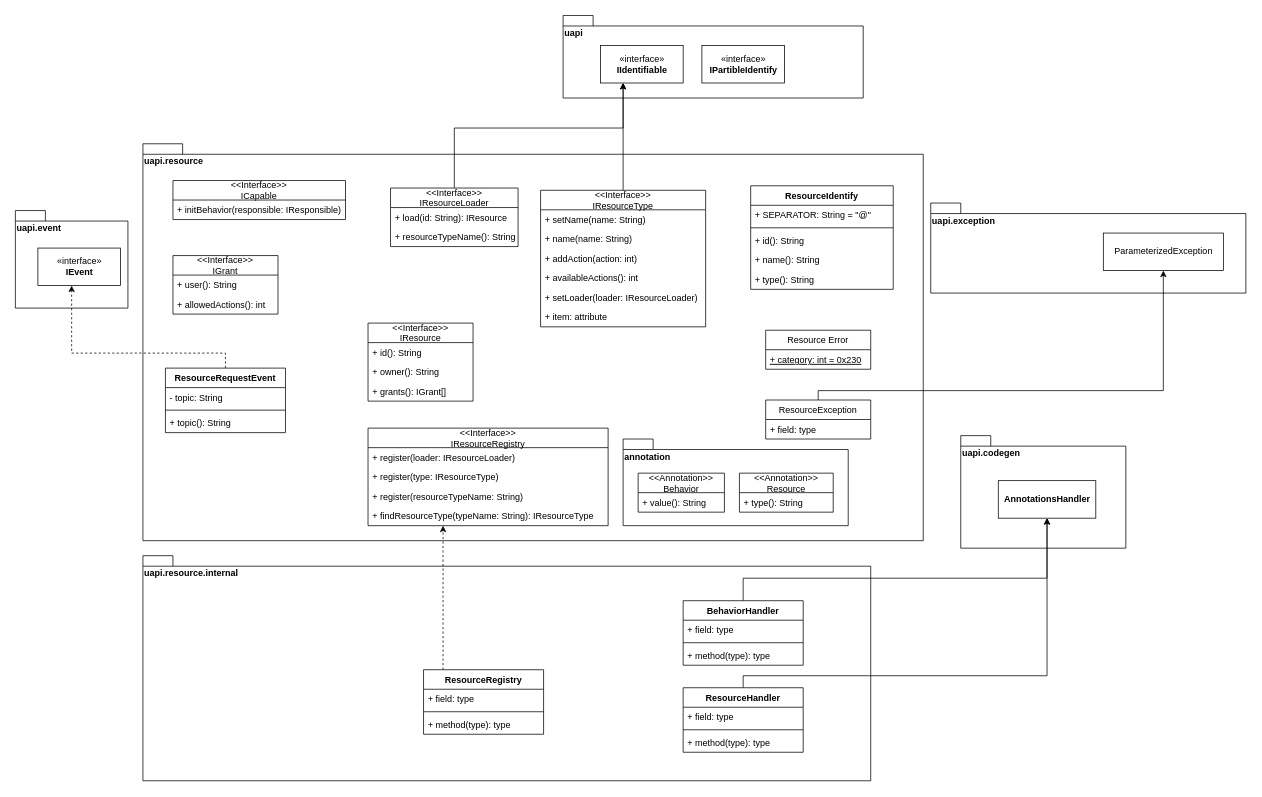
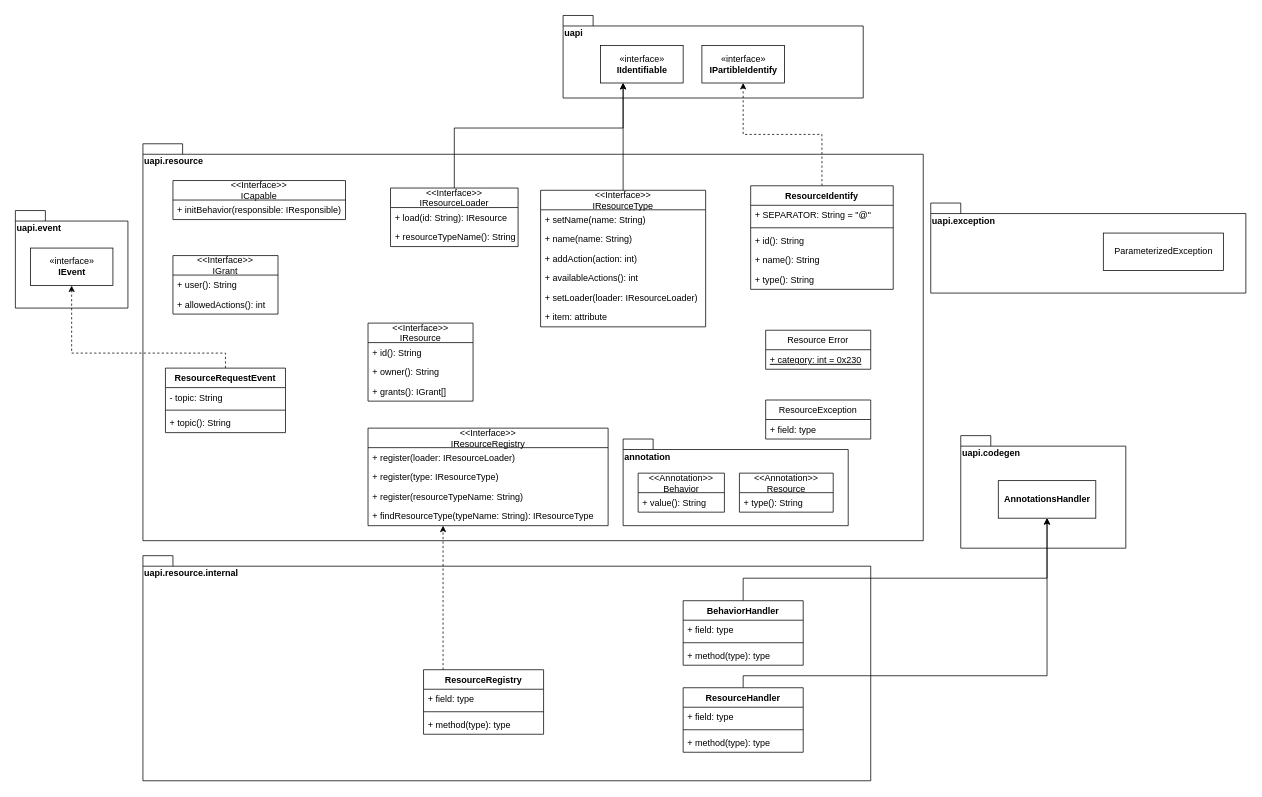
  <mxCell id="0" />
  <mxCell id="1" value="Base APIs" style="" parent="0" />
  <mxCell id="2" value="uapi" style="shape=folder;fontStyle=1;spacingTop=10;tabWidth=40;tabHeight=14;tabPosition=left;html=1;align=left;verticalAlign=top;" vertex="1" parent="1"><mxGeometry x="750" y="20" width="400" height="110" as="geometry" /></mxCell>
  <mxCell id="3" value="«interface»&lt;br&gt;&lt;b&gt;IIdentifiable&lt;/b&gt;" style="html=1;align=center;" vertex="1" parent="1"><mxGeometry x="800" y="60" width="110" height="50" as="geometry" /></mxCell>
  <mxCell id="4" value="uapi.exception" style="shape=folder;fontStyle=1;spacingTop=10;tabWidth=40;tabHeight=14;tabPosition=left;html=1;align=left;verticalAlign=top;" vertex="1" parent="1"><mxGeometry x="1240" y="270" width="420" height="120" as="geometry" /></mxCell>
  <mxCell id="5" value="ParameterizedException" style="html=1;align=center;fontStyle=0" vertex="1" parent="1"><mxGeometry x="1470" y="310" width="160" height="50" as="geometry" /></mxCell>
  <mxCell id="6" value="«interface»&lt;br&gt;&lt;b&gt;IPartibleIdentify&lt;/b&gt;" style="html=1;align=center;" vertex="1" parent="1"><mxGeometry x="935" y="60" width="110" height="50" as="geometry" /></mxCell>
  <mxCell id="7" value="uapi.event" style="shape=folder;fontStyle=1;spacingTop=10;tabWidth=40;tabHeight=14;tabPosition=left;html=1;align=left;verticalAlign=top;" vertex="1" parent="1"><mxGeometry x="20" y="280" width="150" height="130" as="geometry" /></mxCell>
- <mxCell id="8" value="«interface»&lt;br&gt;&lt;b&gt;IEvent&lt;/b&gt;" style="html=1;align=center;" vertex="1" parent="1"><mxGeometry x="50" y="330" width="110" height="50" as="geometry" /></mxCell>
+ <mxCell id="8" value="«interface»&lt;br&gt;&lt;b&gt;IEvent&lt;/b&gt;" style="html=1;align=center;" vertex="1" parent="1"><mxGeometry x="40" y="330" width="110" height="50" as="geometry" /></mxCell>
  <mxCell id="9" value="uapi.codegen" style="shape=folder;fontStyle=1;spacingTop=10;tabWidth=40;tabHeight=14;tabPosition=left;html=1;align=left;verticalAlign=top;" vertex="1" parent="1"><mxGeometry x="1280" y="580" width="220" height="150" as="geometry" /></mxCell>
  <mxCell id="10" value="AnnotationsHandler" style="html=1;align=center;fontStyle=1" vertex="1" parent="1"><mxGeometry x="1330" y="640" width="130" height="50" as="geometry" /></mxCell>
  <mxCell id="11" value="Resource API" style="" parent="0" />
  <mxCell id="12" value="uapi.resource" style="shape=folder;fontStyle=1;spacingTop=10;tabWidth=40;tabHeight=14;tabPosition=left;html=1;align=left;verticalAlign=top;" vertex="1" parent="11"><mxGeometry x="190" y="191" width="1040" height="529" as="geometry" /></mxCell>
  <mxCell id="13" value="&lt;&lt;Interface&gt;&gt;&#10;ICapable" style="swimlane;fontStyle=0;childLayout=stackLayout;horizontal=1;startSize=26;fillColor=none;horizontalStack=0;resizeParent=1;resizeParentMax=0;resizeLast=0;collapsible=1;marginBottom=0;" vertex="1" parent="11"><mxGeometry x="230" y="240" width="230" height="52" as="geometry" /></mxCell>
  <mxCell id="14" value="+ initBehavior(responsible: IResponsible)&#10;" style="text;strokeColor=none;fillColor=none;align=left;verticalAlign=top;spacingLeft=4;spacingRight=4;overflow=hidden;rotatable=0;points=[[0,0.5],[1,0.5]];portConstraint=eastwest;" vertex="1" parent="13"><mxGeometry y="26" width="230" height="26" as="geometry" /></mxCell>
  <mxCell id="15" value="&lt;&lt;Interface&gt;&gt;&#10;IGrant" style="swimlane;fontStyle=0;childLayout=stackLayout;horizontal=1;startSize=26;fillColor=none;horizontalStack=0;resizeParent=1;resizeParentMax=0;resizeLast=0;collapsible=1;marginBottom=0;" vertex="1" parent="11"><mxGeometry x="230" y="340" width="140" height="78" as="geometry" /></mxCell>
  <mxCell id="16" value="+ user(): String" style="text;strokeColor=none;fillColor=none;align=left;verticalAlign=top;spacingLeft=4;spacingRight=4;overflow=hidden;rotatable=0;points=[[0,0.5],[1,0.5]];portConstraint=eastwest;" vertex="1" parent="15"><mxGeometry y="26" width="140" height="26" as="geometry" /></mxCell>
  <mxCell id="17" value="+ allowedActions(): int" style="text;strokeColor=none;fillColor=none;align=left;verticalAlign=top;spacingLeft=4;spacingRight=4;overflow=hidden;rotatable=0;points=[[0,0.5],[1,0.5]];portConstraint=eastwest;" vertex="1" parent="15"><mxGeometry y="52" width="140" height="26" as="geometry" /></mxCell>
  <mxCell id="18" style="edgeStyle=orthogonalEdgeStyle;rounded=0;orthogonalLoop=1;jettySize=auto;html=1;" edge="1" parent="11" source="19" target="3"><mxGeometry relative="1" as="geometry"><Array as="points"><mxPoint x="605" y="170" /><mxPoint x="830" y="170" /></Array></mxGeometry></mxCell>
  <mxCell id="19" value="&lt;&lt;Interface&gt;&gt;&#10;IResourceLoader" style="swimlane;fontStyle=0;childLayout=stackLayout;horizontal=1;startSize=26;fillColor=none;horizontalStack=0;resizeParent=1;resizeParentMax=0;resizeLast=0;collapsible=1;marginBottom=0;" vertex="1" parent="11"><mxGeometry x="520" y="250" width="170" height="78" as="geometry" /></mxCell>
  <mxCell id="20" value="+ load(id: String): IResource" style="text;strokeColor=none;fillColor=none;align=left;verticalAlign=top;spacingLeft=4;spacingRight=4;overflow=hidden;rotatable=0;points=[[0,0.5],[1,0.5]];portConstraint=eastwest;" vertex="1" parent="19"><mxGeometry y="26" width="170" height="26" as="geometry" /></mxCell>
  <mxCell id="21" value="+ resourceTypeName(): String" style="text;strokeColor=none;fillColor=none;align=left;verticalAlign=top;spacingLeft=4;spacingRight=4;overflow=hidden;rotatable=0;points=[[0,0.5],[1,0.5]];portConstraint=eastwest;" vertex="1" parent="19"><mxGeometry y="52" width="170" height="26" as="geometry" /></mxCell>
  <mxCell id="22" style="edgeStyle=orthogonalEdgeStyle;rounded=0;orthogonalLoop=1;jettySize=auto;html=1;" edge="1" parent="11" source="23" target="3"><mxGeometry relative="1" as="geometry"><Array as="points"><mxPoint x="830" y="150" /><mxPoint x="830" y="150" /></Array></mxGeometry></mxCell>
  <mxCell id="23" value="&lt;&lt;Interface&gt;&gt;&#10;IResourceType" style="swimlane;fontStyle=0;childLayout=stackLayout;horizontal=1;startSize=26;fillColor=none;horizontalStack=0;resizeParent=1;resizeParentMax=0;resizeLast=0;collapsible=1;marginBottom=0;" vertex="1" parent="11"><mxGeometry x="720" y="253" width="220" height="182" as="geometry" /></mxCell>
  <mxCell id="24" value="+ setName(name: String)" style="text;strokeColor=none;fillColor=none;align=left;verticalAlign=top;spacingLeft=4;spacingRight=4;overflow=hidden;rotatable=0;points=[[0,0.5],[1,0.5]];portConstraint=eastwest;" vertex="1" parent="23"><mxGeometry y="26" width="220" height="26" as="geometry" /></mxCell>
  <mxCell id="25" value="+ name(name: String)" style="text;strokeColor=none;fillColor=none;align=left;verticalAlign=top;spacingLeft=4;spacingRight=4;overflow=hidden;rotatable=0;points=[[0,0.5],[1,0.5]];portConstraint=eastwest;" vertex="1" parent="23"><mxGeometry y="52" width="220" height="26" as="geometry" /></mxCell>
  <mxCell id="26" value="+ addAction(action: int)" style="text;strokeColor=none;fillColor=none;align=left;verticalAlign=top;spacingLeft=4;spacingRight=4;overflow=hidden;rotatable=0;points=[[0,0.5],[1,0.5]];portConstraint=eastwest;" vertex="1" parent="23"><mxGeometry y="78" width="220" height="26" as="geometry" /></mxCell>
  <mxCell id="27" value="+ availableActions(): int" style="text;strokeColor=none;fillColor=none;align=left;verticalAlign=top;spacingLeft=4;spacingRight=4;overflow=hidden;rotatable=0;points=[[0,0.5],[1,0.5]];portConstraint=eastwest;" vertex="1" parent="23"><mxGeometry y="104" width="220" height="26" as="geometry" /></mxCell>
  <mxCell id="28" value="+ setLoader(loader: IResourceLoader)" style="text;strokeColor=none;fillColor=none;align=left;verticalAlign=top;spacingLeft=4;spacingRight=4;overflow=hidden;rotatable=0;points=[[0,0.5],[1,0.5]];portConstraint=eastwest;" vertex="1" parent="23"><mxGeometry y="130" width="220" height="26" as="geometry" /></mxCell>
  <mxCell id="29" value="+ item: attribute" style="text;strokeColor=none;fillColor=none;align=left;verticalAlign=top;spacingLeft=4;spacingRight=4;overflow=hidden;rotatable=0;points=[[0,0.5],[1,0.5]];portConstraint=eastwest;" vertex="1" parent="23"><mxGeometry y="156" width="220" height="26" as="geometry" /></mxCell>
- <mxCell id="30" style="edgeStyle=orthogonalEdgeStyle;rounded=0;orthogonalLoop=1;jettySize=auto;html=1;" edge="1" parent="11" source="40" target="5"><mxGeometry relative="1" as="geometry"><Array as="points"><mxPoint x="1090" y="520" /><mxPoint x="1550" y="520" /></Array></mxGeometry></mxCell>
+ <mxCell id="31" style="edgeStyle=orthogonalEdgeStyle;rounded=0;orthogonalLoop=1;jettySize=auto;html=1;dashed=1;" edge="1" parent="11" source="32" target="6"><mxGeometry relative="1" as="geometry" /></mxCell>
  <mxCell id="32" value="ResourceIdentify" style="swimlane;fontStyle=1;align=center;verticalAlign=top;childLayout=stackLayout;horizontal=1;startSize=26;horizontalStack=0;resizeParent=1;resizeParentMax=0;resizeLast=0;collapsible=1;marginBottom=0;" vertex="1" parent="11"><mxGeometry x="1000" y="247" width="190" height="138" as="geometry" /></mxCell>
  <mxCell id="33" value="+ SEPARATOR: String = &quot;@&quot;" style="text;strokeColor=none;fillColor=none;align=left;verticalAlign=top;spacingLeft=4;spacingRight=4;overflow=hidden;rotatable=0;points=[[0,0.5],[1,0.5]];portConstraint=eastwest;" vertex="1" parent="32"><mxGeometry y="26" width="190" height="26" as="geometry" /></mxCell>
  <mxCell id="34" value="" style="line;strokeWidth=1;fillColor=none;align=left;verticalAlign=middle;spacingTop=-1;spacingLeft=3;spacingRight=3;rotatable=0;labelPosition=right;points=[];portConstraint=eastwest;" vertex="1" parent="32"><mxGeometry y="52" width="190" height="8" as="geometry" /></mxCell>
  <mxCell id="35" value="+ id(): String" style="text;strokeColor=none;fillColor=none;align=left;verticalAlign=top;spacingLeft=4;spacingRight=4;overflow=hidden;rotatable=0;points=[[0,0.5],[1,0.5]];portConstraint=eastwest;" vertex="1" parent="32"><mxGeometry y="60" width="190" height="26" as="geometry" /></mxCell>
  <mxCell id="36" value="+ name(): String" style="text;strokeColor=none;fillColor=none;align=left;verticalAlign=top;spacingLeft=4;spacingRight=4;overflow=hidden;rotatable=0;points=[[0,0.5],[1,0.5]];portConstraint=eastwest;" vertex="1" parent="32"><mxGeometry y="86" width="190" height="26" as="geometry" /></mxCell>
  <mxCell id="37" value="+ type(): String" style="text;strokeColor=none;fillColor=none;align=left;verticalAlign=top;spacingLeft=4;spacingRight=4;overflow=hidden;rotatable=0;points=[[0,0.5],[1,0.5]];portConstraint=eastwest;" vertex="1" parent="32"><mxGeometry y="112" width="190" height="26" as="geometry" /></mxCell>
  <mxCell id="38" value="Resource Error" style="swimlane;fontStyle=0;childLayout=stackLayout;horizontal=1;startSize=26;fillColor=none;horizontalStack=0;resizeParent=1;resizeParentMax=0;resizeLast=0;collapsible=1;marginBottom=0;align=center;" vertex="1" parent="11"><mxGeometry x="1020" y="439.5" width="140" height="52" as="geometry"><mxRectangle x="930" y="303" width="110" height="26" as="alternateBounds" /></mxGeometry></mxCell>
  <mxCell id="39" value="+ category: int = 0x230" style="text;strokeColor=none;fillColor=none;align=left;verticalAlign=top;spacingLeft=4;spacingRight=4;overflow=hidden;rotatable=0;points=[[0,0.5],[1,0.5]];portConstraint=eastwest;fontStyle=4" vertex="1" parent="38"><mxGeometry y="26" width="140" height="26" as="geometry" /></mxCell>
  <mxCell id="40" value="ResourceException" style="swimlane;fontStyle=0;childLayout=stackLayout;horizontal=1;startSize=26;fillColor=none;horizontalStack=0;resizeParent=1;resizeParentMax=0;resizeLast=0;collapsible=1;marginBottom=0;align=center;" vertex="1" parent="11"><mxGeometry x="1020" y="532.5" width="140" height="52" as="geometry" /></mxCell>
  <mxCell id="41" value="+ field: type" style="text;strokeColor=none;fillColor=none;align=left;verticalAlign=top;spacingLeft=4;spacingRight=4;overflow=hidden;rotatable=0;points=[[0,0.5],[1,0.5]];portConstraint=eastwest;" vertex="1" parent="40"><mxGeometry y="26" width="140" height="26" as="geometry" /></mxCell>
  <mxCell id="42" style="edgeStyle=orthogonalEdgeStyle;rounded=0;orthogonalLoop=1;jettySize=auto;html=1;dashed=1;" edge="1" parent="11" source="53" target="8"><mxGeometry relative="1" as="geometry"><Array as="points"><mxPoint x="300" y="470" /><mxPoint x="95" y="470" /></Array></mxGeometry></mxCell>
  <mxCell id="43" value="annotation" style="shape=folder;fontStyle=1;spacingTop=10;tabWidth=40;tabHeight=14;tabPosition=left;html=1;align=left;verticalAlign=top;" vertex="1" parent="11"><mxGeometry x="830" y="584.5" width="300" height="115.5" as="geometry" /></mxCell>
  <mxCell id="44" value="&lt;&lt;Annotation&gt;&gt;&#10;Behavior" style="swimlane;fontStyle=0;childLayout=stackLayout;horizontal=1;startSize=26;fillColor=none;horizontalStack=0;resizeParent=1;resizeParentMax=0;resizeLast=0;collapsible=1;marginBottom=0;align=center;verticalAlign=middle;" vertex="1" parent="11"><mxGeometry x="850" y="630" width="115" height="52" as="geometry" /></mxCell>
  <mxCell id="45" value="+ value(): String" style="text;strokeColor=none;fillColor=none;align=left;verticalAlign=top;spacingLeft=4;spacingRight=4;overflow=hidden;rotatable=0;points=[[0,0.5],[1,0.5]];portConstraint=eastwest;" vertex="1" parent="44"><mxGeometry y="26" width="115" height="26" as="geometry" /></mxCell>
  <mxCell id="46" value="&lt;&lt;Annotation&gt;&gt;&#10;Resource" style="swimlane;fontStyle=0;childLayout=stackLayout;horizontal=1;startSize=26;fillColor=none;horizontalStack=0;resizeParent=1;resizeParentMax=0;resizeLast=0;collapsible=1;marginBottom=0;align=center;verticalAlign=middle;" vertex="1" parent="11"><mxGeometry x="985" y="630" width="125" height="52" as="geometry" /></mxCell>
  <mxCell id="47" value="+ type(): String" style="text;strokeColor=none;fillColor=none;align=left;verticalAlign=top;spacingLeft=4;spacingRight=4;overflow=hidden;rotatable=0;points=[[0,0.5],[1,0.5]];portConstraint=eastwest;" vertex="1" parent="46"><mxGeometry y="26" width="125" height="26" as="geometry" /></mxCell>
  <mxCell id="48" value="&lt;&lt;Interface&gt;&gt;&#10;IResourceRegistry" style="swimlane;fontStyle=0;childLayout=stackLayout;horizontal=1;startSize=26;fillColor=none;horizontalStack=0;resizeParent=1;resizeParentMax=0;resizeLast=0;collapsible=1;marginBottom=0;" vertex="1" parent="11"><mxGeometry x="490" y="570" width="320" height="130" as="geometry" /></mxCell>
  <mxCell id="49" value="+ register(loader: IResourceLoader)" style="text;strokeColor=none;fillColor=none;align=left;verticalAlign=top;spacingLeft=4;spacingRight=4;overflow=hidden;rotatable=0;points=[[0,0.5],[1,0.5]];portConstraint=eastwest;" vertex="1" parent="48"><mxGeometry y="26" width="320" height="26" as="geometry" /></mxCell>
  <mxCell id="50" value="+ register(type: IResourceType)" style="text;strokeColor=none;fillColor=none;align=left;verticalAlign=top;spacingLeft=4;spacingRight=4;overflow=hidden;rotatable=0;points=[[0,0.5],[1,0.5]];portConstraint=eastwest;" vertex="1" parent="48"><mxGeometry y="52" width="320" height="26" as="geometry" /></mxCell>
  <mxCell id="51" value="+ register(resourceTypeName: String)" style="text;strokeColor=none;fillColor=none;align=left;verticalAlign=top;spacingLeft=4;spacingRight=4;overflow=hidden;rotatable=0;points=[[0,0.5],[1,0.5]];portConstraint=eastwest;" vertex="1" parent="48"><mxGeometry y="78" width="320" height="26" as="geometry" /></mxCell>
  <mxCell id="52" value="+ findResourceType(typeName: String): IResourceType" style="text;strokeColor=none;fillColor=none;align=left;verticalAlign=top;spacingLeft=4;spacingRight=4;overflow=hidden;rotatable=0;points=[[0,0.5],[1,0.5]];portConstraint=eastwest;" vertex="1" parent="48"><mxGeometry y="104" width="320" height="26" as="geometry" /></mxCell>
  <mxCell id="53" value="ResourceRequestEvent" style="swimlane;fontStyle=1;align=center;verticalAlign=top;childLayout=stackLayout;horizontal=1;startSize=26;horizontalStack=0;resizeParent=1;resizeParentMax=0;resizeLast=0;collapsible=1;marginBottom=0;" vertex="1" parent="11"><mxGeometry x="220" y="490" width="160" height="86" as="geometry" /></mxCell>
  <mxCell id="54" value="- topic: String" style="text;strokeColor=none;fillColor=none;align=left;verticalAlign=top;spacingLeft=4;spacingRight=4;overflow=hidden;rotatable=0;points=[[0,0.5],[1,0.5]];portConstraint=eastwest;" vertex="1" parent="53"><mxGeometry y="26" width="160" height="26" as="geometry" /></mxCell>
  <mxCell id="55" value="" style="line;strokeWidth=1;fillColor=none;align=left;verticalAlign=middle;spacingTop=-1;spacingLeft=3;spacingRight=3;rotatable=0;labelPosition=right;points=[];portConstraint=eastwest;" vertex="1" parent="53"><mxGeometry y="52" width="160" height="8" as="geometry" /></mxCell>
  <mxCell id="56" value="+ topic(): String" style="text;strokeColor=none;fillColor=none;align=left;verticalAlign=top;spacingLeft=4;spacingRight=4;overflow=hidden;rotatable=0;points=[[0,0.5],[1,0.5]];portConstraint=eastwest;" vertex="1" parent="53"><mxGeometry y="60" width="160" height="26" as="geometry" /></mxCell>
  <mxCell id="57" value="&lt;&lt;Interface&gt;&gt;&#10;IResource" style="swimlane;fontStyle=0;childLayout=stackLayout;horizontal=1;startSize=26;fillColor=none;horizontalStack=0;resizeParent=1;resizeParentMax=0;resizeLast=0;collapsible=1;marginBottom=0;" vertex="1" parent="11"><mxGeometry x="490" y="430" width="140" height="104" as="geometry" /></mxCell>
  <mxCell id="58" value="+ id(): String" style="text;strokeColor=none;fillColor=none;align=left;verticalAlign=top;spacingLeft=4;spacingRight=4;overflow=hidden;rotatable=0;points=[[0,0.5],[1,0.5]];portConstraint=eastwest;" vertex="1" parent="57"><mxGeometry y="26" width="140" height="26" as="geometry" /></mxCell>
  <mxCell id="59" value="+ owner(): String" style="text;strokeColor=none;fillColor=none;align=left;verticalAlign=top;spacingLeft=4;spacingRight=4;overflow=hidden;rotatable=0;points=[[0,0.5],[1,0.5]];portConstraint=eastwest;" vertex="1" parent="57"><mxGeometry y="52" width="140" height="26" as="geometry" /></mxCell>
  <mxCell id="60" value="+ grants(): IGrant[]" style="text;strokeColor=none;fillColor=none;align=left;verticalAlign=top;spacingLeft=4;spacingRight=4;overflow=hidden;rotatable=0;points=[[0,0.5],[1,0.5]];portConstraint=eastwest;" vertex="1" parent="57"><mxGeometry y="78" width="140" height="26" as="geometry" /></mxCell>
  <mxCell id="61" value="Resource Impl" parent="0" />
  <mxCell id="62" value="uapi.resource.internal" style="shape=folder;fontStyle=1;spacingTop=10;tabWidth=40;tabHeight=14;tabPosition=left;html=1;align=left;verticalAlign=top;" vertex="1" parent="61"><mxGeometry x="190" y="740" width="970" height="300" as="geometry" /></mxCell>
  <mxCell id="63" style="edgeStyle=orthogonalEdgeStyle;rounded=0;orthogonalLoop=1;jettySize=auto;html=1;dashed=1;" edge="1" parent="61" source="74" target="48"><mxGeometry relative="1" as="geometry"><Array as="points"><mxPoint x="590" y="840" /><mxPoint x="590" y="840" /></Array></mxGeometry></mxCell>
  <mxCell id="64" style="edgeStyle=orthogonalEdgeStyle;rounded=0;orthogonalLoop=1;jettySize=auto;html=1;entryX=0.5;entryY=1;entryDx=0;entryDy=0;" edge="1" parent="61" source="65" target="10"><mxGeometry relative="1" as="geometry"><Array as="points"><mxPoint x="990" y="770" /><mxPoint x="1395" y="770" /></Array></mxGeometry></mxCell>
  <mxCell id="65" value="BehaviorHandler" style="swimlane;fontStyle=1;align=center;verticalAlign=top;childLayout=stackLayout;horizontal=1;startSize=26;horizontalStack=0;resizeParent=1;resizeParentMax=0;resizeLast=0;collapsible=1;marginBottom=0;" vertex="1" parent="61"><mxGeometry x="910" y="800" width="160" height="86" as="geometry" /></mxCell>
  <mxCell id="66" value="+ field: type" style="text;strokeColor=none;fillColor=none;align=left;verticalAlign=top;spacingLeft=4;spacingRight=4;overflow=hidden;rotatable=0;points=[[0,0.5],[1,0.5]];portConstraint=eastwest;" vertex="1" parent="65"><mxGeometry y="26" width="160" height="26" as="geometry" /></mxCell>
  <mxCell id="67" value="" style="line;strokeWidth=1;fillColor=none;align=left;verticalAlign=middle;spacingTop=-1;spacingLeft=3;spacingRight=3;rotatable=0;labelPosition=right;points=[];portConstraint=eastwest;" vertex="1" parent="65"><mxGeometry y="52" width="160" height="8" as="geometry" /></mxCell>
  <mxCell id="68" value="+ method(type): type" style="text;strokeColor=none;fillColor=none;align=left;verticalAlign=top;spacingLeft=4;spacingRight=4;overflow=hidden;rotatable=0;points=[[0,0.5],[1,0.5]];portConstraint=eastwest;" vertex="1" parent="65"><mxGeometry y="60" width="160" height="26" as="geometry" /></mxCell>
  <mxCell id="69" style="edgeStyle=orthogonalEdgeStyle;rounded=0;orthogonalLoop=1;jettySize=auto;html=1;" edge="1" parent="61" source="70" target="10"><mxGeometry relative="1" as="geometry"><Array as="points"><mxPoint x="990" y="900" /><mxPoint x="1395" y="900" /></Array></mxGeometry></mxCell>
  <mxCell id="70" value="ResourceHandler" style="swimlane;fontStyle=1;align=center;verticalAlign=top;childLayout=stackLayout;horizontal=1;startSize=26;horizontalStack=0;resizeParent=1;resizeParentMax=0;resizeLast=0;collapsible=1;marginBottom=0;" vertex="1" parent="61"><mxGeometry x="910" y="916" width="160" height="86" as="geometry" /></mxCell>
  <mxCell id="71" value="+ field: type" style="text;strokeColor=none;fillColor=none;align=left;verticalAlign=top;spacingLeft=4;spacingRight=4;overflow=hidden;rotatable=0;points=[[0,0.5],[1,0.5]];portConstraint=eastwest;" vertex="1" parent="70"><mxGeometry y="26" width="160" height="26" as="geometry" /></mxCell>
  <mxCell id="72" value="" style="line;strokeWidth=1;fillColor=none;align=left;verticalAlign=middle;spacingTop=-1;spacingLeft=3;spacingRight=3;rotatable=0;labelPosition=right;points=[];portConstraint=eastwest;" vertex="1" parent="70"><mxGeometry y="52" width="160" height="8" as="geometry" /></mxCell>
  <mxCell id="73" value="+ method(type): type" style="text;strokeColor=none;fillColor=none;align=left;verticalAlign=top;spacingLeft=4;spacingRight=4;overflow=hidden;rotatable=0;points=[[0,0.5],[1,0.5]];portConstraint=eastwest;" vertex="1" parent="70"><mxGeometry y="60" width="160" height="26" as="geometry" /></mxCell>
  <mxCell id="74" value="ResourceRegistry" style="swimlane;fontStyle=1;align=center;verticalAlign=top;childLayout=stackLayout;horizontal=1;startSize=26;horizontalStack=0;resizeParent=1;resizeParentMax=0;resizeLast=0;collapsible=1;marginBottom=0;" vertex="1" parent="61"><mxGeometry x="564" y="892" width="160" height="86" as="geometry" /></mxCell>
  <mxCell id="75" value="+ field: type" style="text;strokeColor=none;fillColor=none;align=left;verticalAlign=top;spacingLeft=4;spacingRight=4;overflow=hidden;rotatable=0;points=[[0,0.5],[1,0.5]];portConstraint=eastwest;" vertex="1" parent="74"><mxGeometry y="26" width="160" height="26" as="geometry" /></mxCell>
  <mxCell id="76" value="" style="line;strokeWidth=1;fillColor=none;align=left;verticalAlign=middle;spacingTop=-1;spacingLeft=3;spacingRight=3;rotatable=0;labelPosition=right;points=[];portConstraint=eastwest;" vertex="1" parent="74"><mxGeometry y="52" width="160" height="8" as="geometry" /></mxCell>
  <mxCell id="77" value="+ method(type): type" style="text;strokeColor=none;fillColor=none;align=left;verticalAlign=top;spacingLeft=4;spacingRight=4;overflow=hidden;rotatable=0;points=[[0,0.5],[1,0.5]];portConstraint=eastwest;" vertex="1" parent="74"><mxGeometry y="60" width="160" height="26" as="geometry" /></mxCell>
